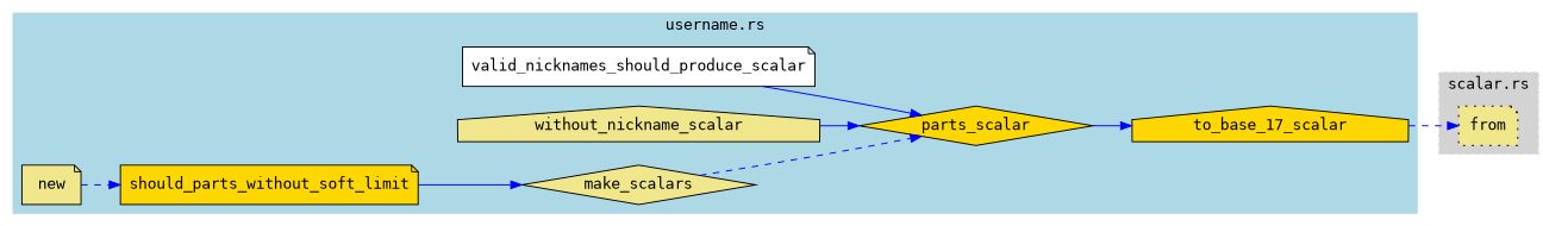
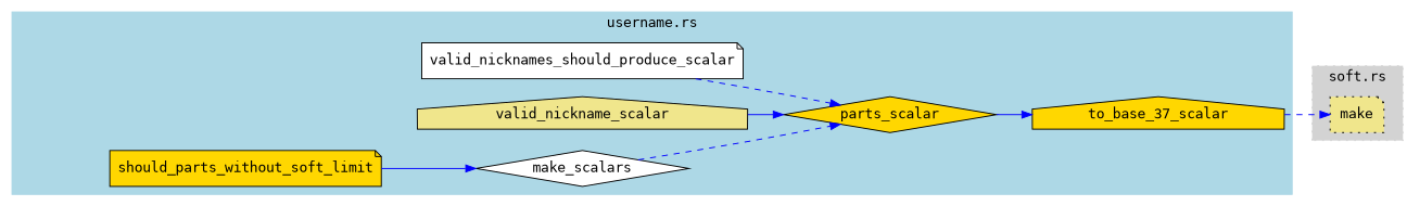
  digraph {
    fontname="DejaVu Sans Mono"
    rankdir=LR
    node [fillcolor=gold fontname="DejaVu Sans Mono" shape=note style=filled]
    edge [color=blue fontname="DejaVu Sans Mono" style=solid]
    n1 [label=parts_scalar shape=diamond]
    n2 [label=should_parts_without_soft_limit]
    n3 [fillcolor=white label=valid_nicknames_should_produce_scalar]
-   n4 [fillcolor=khaki label=make_scalars shape=diamond]
-   n5 [fillcolor=khaki label=without_nickname_scalar shape=house]
-   n6 [fillcolor=khaki label=new]
-   n7 [label=to_base_17_scalar shape=house]
-   n8 [fillcolor=khaki label=from style="filled,dotted"]
+   n4 [fillcolor=white label=make_scalars shape=diamond]
+   n5 [fillcolor=khaki label=valid_nickname_scalar shape=house]
+   n7 [label=to_base_37_scalar shape=house]
+   n8 [fillcolor=khaki label=make style="filled,dotted"]
    subgraph cluster_1 {
      color=lightblue
      label="username.rs"
      style=filled
      n1
      n2
      n3
      n4
      n5
-     n6
      n7
    }
    subgraph cluster_2 {
      color=lightgrey
-     label="scalar.rs"
+     label="soft.rs"
      style="filled,dotted"
      n8
    }
    n1 -> n7
    n2 -> n4
-   n3 -> n1
+   n3 -> n1 [style=dashed]
    n4 -> n1 [style=dashed]
    n5 -> n1
-   n6 -> n2 [style=dashed]
    n7 -> n8 [style=dashed]
  }
